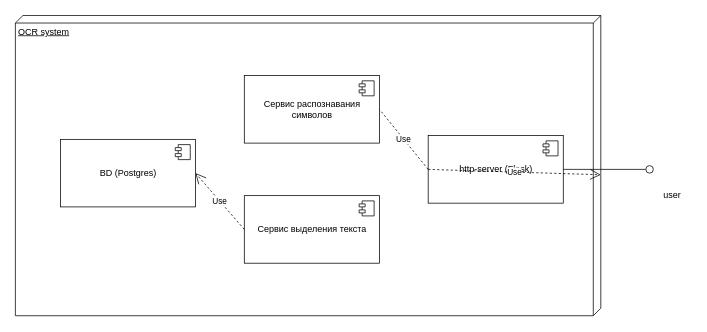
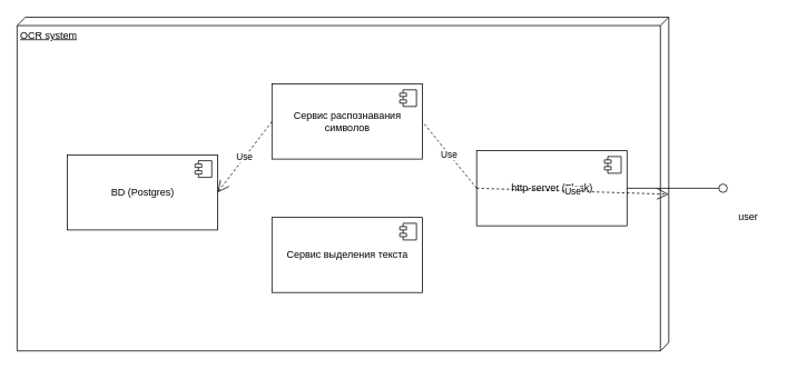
  <mxCell id="0" />
  <mxCell id="1" parent="0" />
  <mxCell id="2" value="OCR system" style="verticalAlign=top;align=left;spacingTop=8;spacingLeft=2;spacingRight=12;shape=cube;size=10;direction=south;fontStyle=4;html=1;" vertex="1" parent="1"><mxGeometry x="20" y="20" width="780" height="400" as="geometry" /></mxCell>
  <mxCell id="3" value="http-server (Flask)" style="html=1;dropTarget=0;" vertex="1" parent="1"><mxGeometry x="570" y="180" width="180" height="90" as="geometry" /></mxCell>
  <mxCell id="4" value="" style="shape=module;jettyWidth=8;jettyHeight=4;" vertex="1" parent="3"><mxGeometry x="1" width="20" height="20" relative="1" as="geometry"><mxPoint x="-27" y="7" as="offset" /></mxGeometry></mxCell>
  <mxCell id="5" value="BD (Postgres)" style="html=1;dropTarget=0;" vertex="1" parent="1"><mxGeometry x="80" y="185" width="180" height="90" as="geometry" /></mxCell>
  <mxCell id="6" value="" style="shape=module;jettyWidth=8;jettyHeight=4;" vertex="1" parent="5"><mxGeometry x="1" width="20" height="20" relative="1" as="geometry"><mxPoint x="-27" y="7" as="offset" /></mxGeometry></mxCell>
  <mxCell id="7" value="Сервис выделения текста" style="html=1;dropTarget=0;" vertex="1" parent="1"><mxGeometry x="325" y="260" width="180" height="90" as="geometry" /></mxCell>
  <mxCell id="8" value="" style="shape=module;jettyWidth=8;jettyHeight=4;" vertex="1" parent="7"><mxGeometry x="1" width="20" height="20" relative="1" as="geometry"><mxPoint x="-27" y="7" as="offset" /></mxGeometry></mxCell>
  <mxCell id="9" value="Сервис распознавания&lt;br&gt;символов" style="html=1;dropTarget=0;" vertex="1" parent="1"><mxGeometry x="325" y="100" width="180" height="90" as="geometry" /></mxCell>
  <mxCell id="10" value="" style="shape=module;jettyWidth=8;jettyHeight=4;" vertex="1" parent="9"><mxGeometry x="1" width="20" height="20" relative="1" as="geometry"><mxPoint x="-27" y="7" as="offset" /></mxGeometry></mxCell>
  <mxCell id="11" value="" style="rounded=0;orthogonalLoop=1;jettySize=auto;html=1;endArrow=none;endFill=0;sketch=0;sourcePerimeterSpacing=0;targetPerimeterSpacing=0;exitX=1;exitY=0.5;exitDx=0;exitDy=0;" edge="1" target="12" parent="1" source="3"><mxGeometry relative="1" as="geometry"><mxPoint x="1000" y="235" as="sourcePoint" /></mxGeometry></mxCell>
  <mxCell id="12" value="" style="ellipse;whiteSpace=wrap;html=1;align=center;aspect=fixed;resizable=0;points=[];outlineConnect=0;sketch=0;" vertex="1" parent="1"><mxGeometry x="860" y="220" width="10" height="10" as="geometry" /></mxCell>
  <mxCell id="13" value="user" style="text;html=1;align=center;verticalAlign=middle;resizable=0;points=[];autosize=1;strokeColor=none;fillColor=none;" vertex="1" parent="1"><mxGeometry x="870" y="245" width="50" height="30" as="geometry" /></mxCell>
  <mxCell id="14" value="Use" style="endArrow=none;endSize=12;dashed=1;html=1;rounded=0;entryX=1;entryY=0.5;entryDx=0;entryDy=0;exitX=0;exitY=0.5;exitDx=0;exitDy=0;" edge="1" parent="1" source="3" target="9"><mxGeometry width="160" relative="1" as="geometry"><mxPoint x="380" y="260" as="sourcePoint" /><mxPoint x="540" y="260" as="targetPoint" /></mxGeometry></mxCell>
  <mxCell id="15" value="Use" style="endArrow=open;endSize=12;dashed=1;html=1;rounded=0;exitX=0;exitY=0.5;exitDx=0;exitDy=0;" edge="1" parent="1" source="3" target="2"><mxGeometry width="160" relative="1" as="geometry"><mxPoint x="580" y="235" as="sourcePoint" /><mxPoint x="515" y="155" as="targetPoint" /></mxGeometry></mxCell>
- <mxCell id="16" value="Use" style="endArrow=open;endSize=12;dashed=1;html=1;rounded=0;entryX=1;entryY=0.5;entryDx=0;entryDy=0;exitX=0;exitY=0.5;exitDx=0;exitDy=0;" edge="1" parent="1" source="7" target="5"><mxGeometry width="160" relative="1" as="geometry"><mxPoint x="580" y="235" as="sourcePoint" /><mxPoint x="515" y="315" as="targetPoint" /></mxGeometry></mxCell>
+ <mxCell id="17" value="Use" style="endArrow=open;endSize=12;dashed=1;html=1;rounded=0;entryX=1;entryY=0.5;entryDx=0;entryDy=0;exitX=0;exitY=0.5;exitDx=0;exitDy=0;" edge="1" parent="1" source="9" target="5"><mxGeometry width="160" relative="1" as="geometry"><mxPoint x="335" y="315" as="sourcePoint" /><mxPoint x="270" y="240" as="targetPoint" /></mxGeometry></mxCell>
